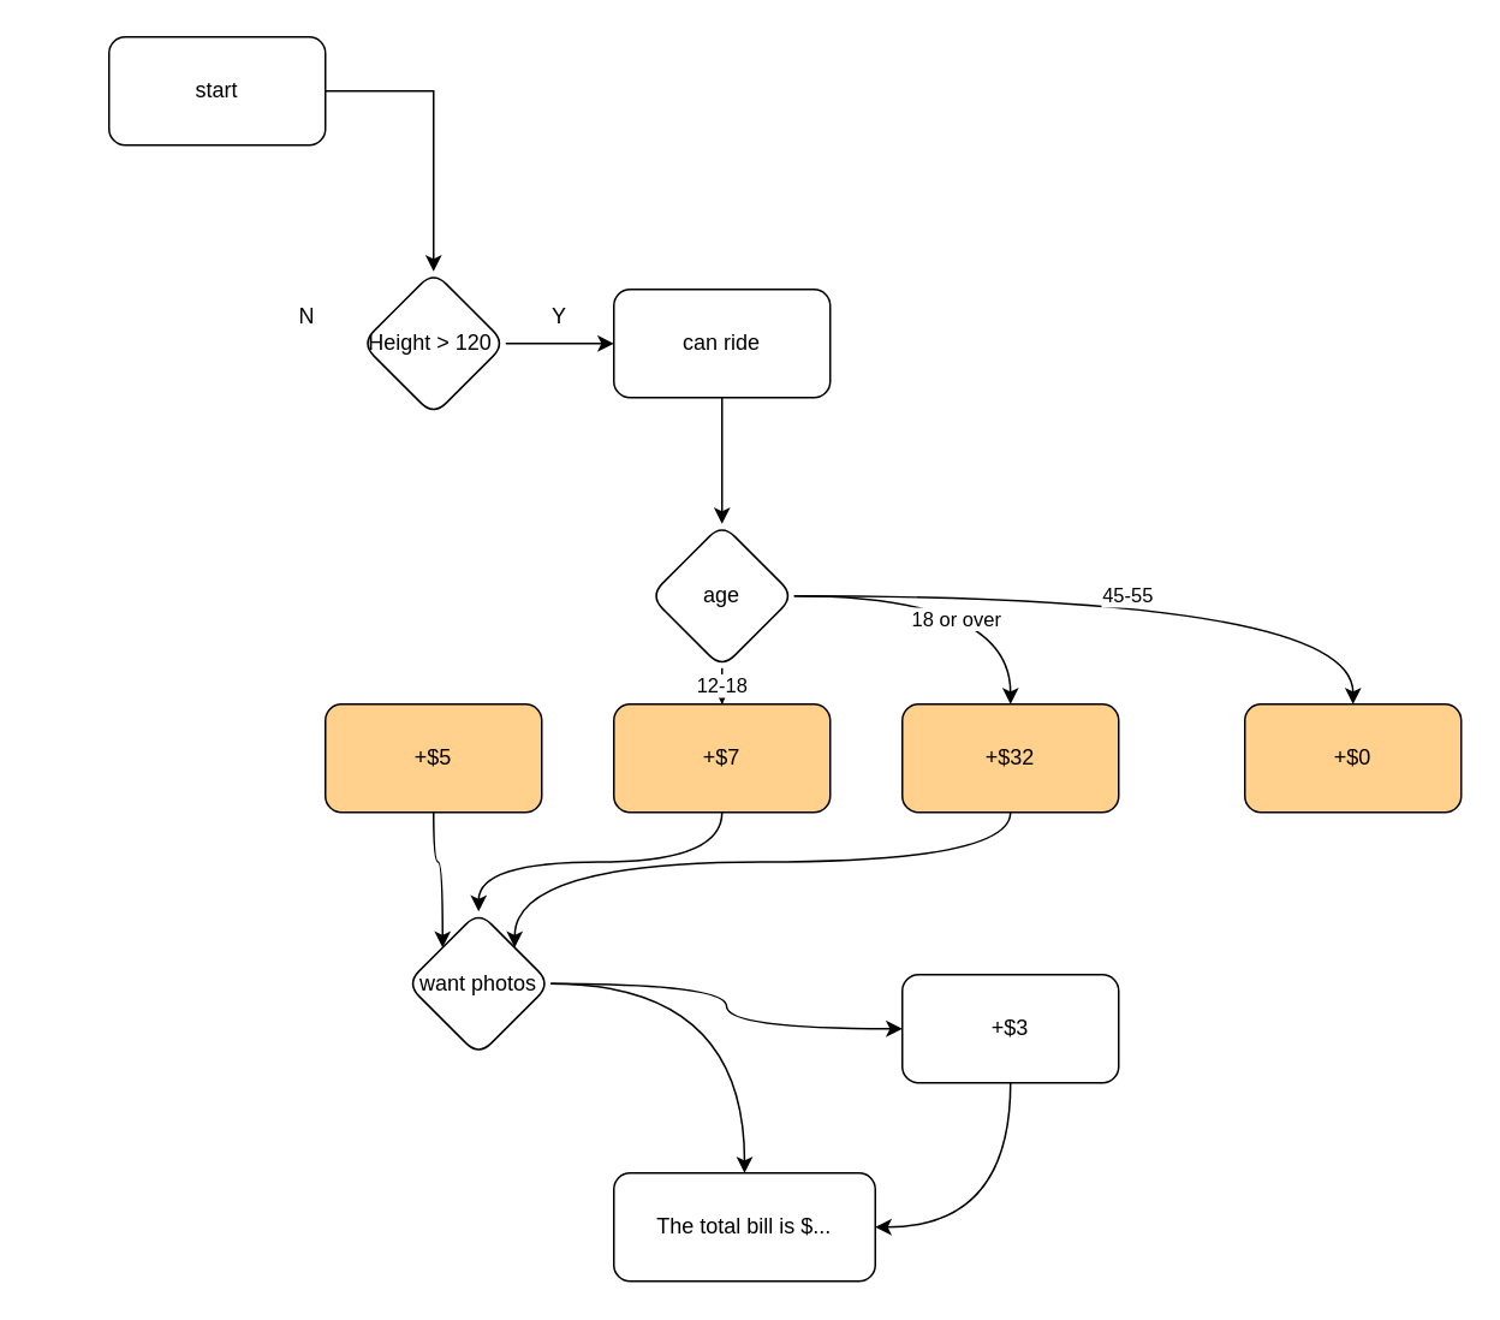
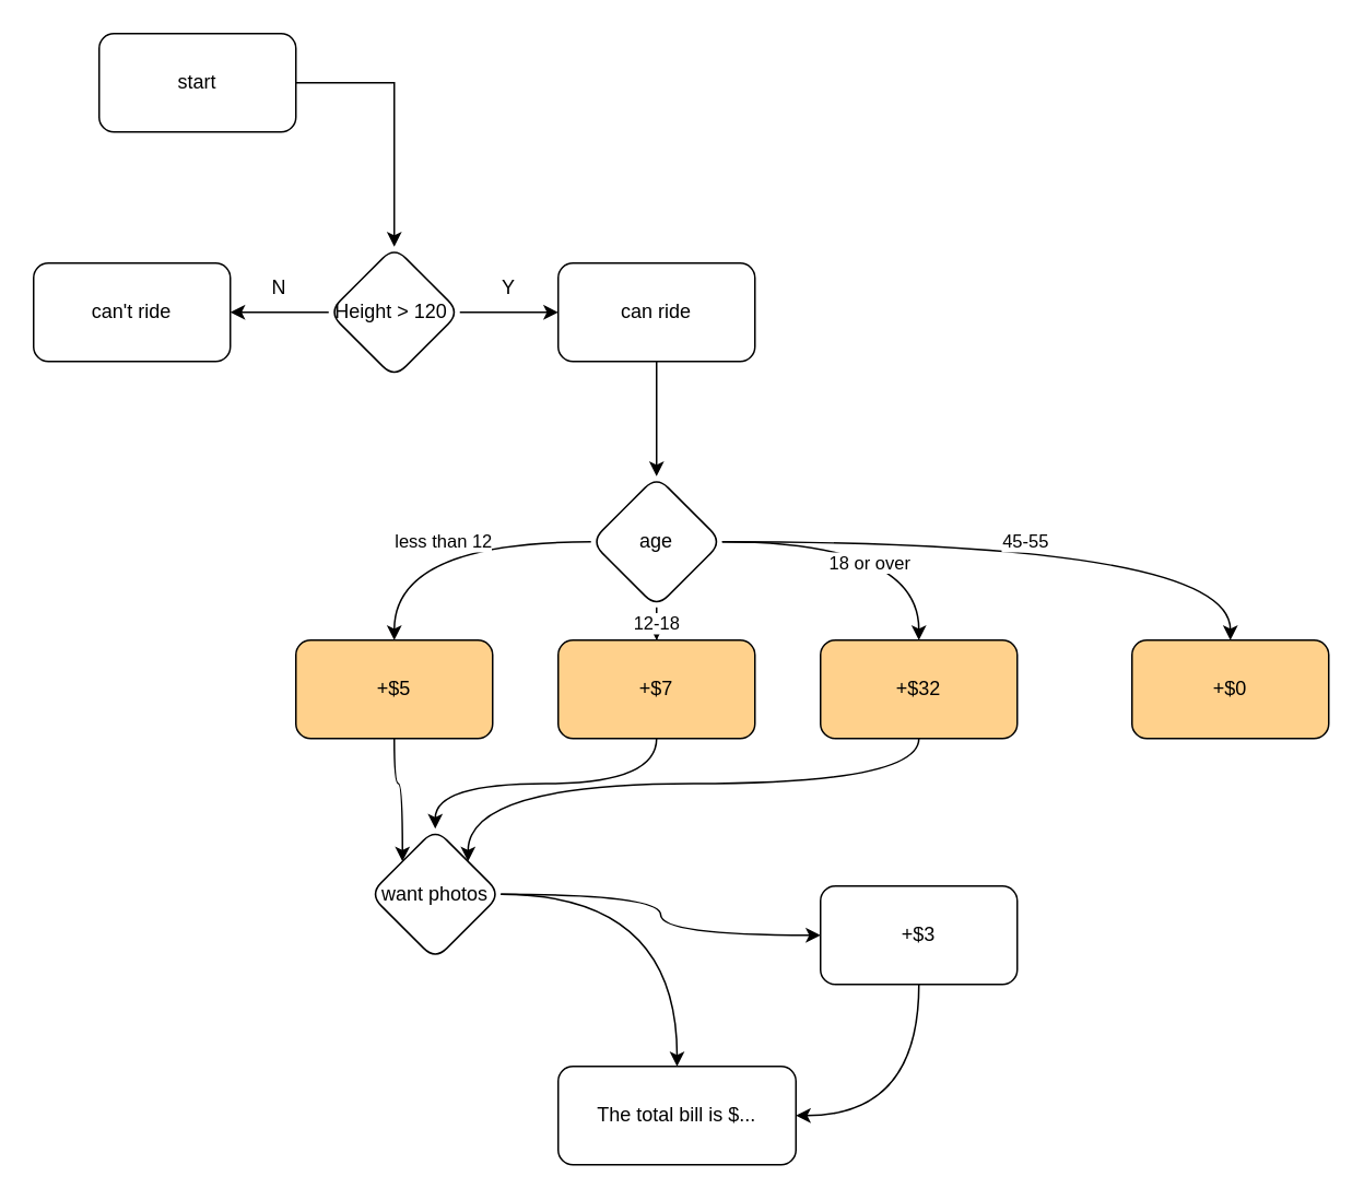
  <mxCell id="0" />
  <mxCell id="1" parent="0" />
  <mxCell id="2" value="" style="edgeStyle=orthogonalEdgeStyle;rounded=0;orthogonalLoop=1;jettySize=auto;html=1;" parent="1" source="3" target="6" edge="1"><mxGeometry relative="1" as="geometry" /></mxCell>
  <mxCell id="3" value="start" style="rounded=1;whiteSpace=wrap;html=1;" parent="1" vertex="1"><mxGeometry x="60" y="20" width="120" height="60" as="geometry" /></mxCell>
  <mxCell id="4" value="" style="edgeStyle=orthogonalEdgeStyle;rounded=0;orthogonalLoop=1;jettySize=auto;html=1;" parent="1" source="6" target="8" edge="1"><mxGeometry relative="1" as="geometry" /></mxCell>
+ <mxCell id="5" value="" style="edgeStyle=orthogonalEdgeStyle;rounded=0;orthogonalLoop=1;jettySize=auto;html=1;" parent="1" source="6" target="10" edge="1"><mxGeometry relative="1" as="geometry" /></mxCell>
  <mxCell id="6" value="Height &amp;gt; 120&amp;nbsp;" style="rhombus;whiteSpace=wrap;html=1;rounded=1;" parent="1" vertex="1"><mxGeometry x="200" y="150" width="80" height="80" as="geometry" /></mxCell>
  <mxCell id="7" value="" style="edgeStyle=orthogonalEdgeStyle;rounded=0;orthogonalLoop=1;jettySize=auto;html=1;" parent="1" source="8" target="16" edge="1"><mxGeometry relative="1" as="geometry" /></mxCell>
  <mxCell id="8" value="can ride" style="whiteSpace=wrap;html=1;rounded=1;" parent="1" vertex="1"><mxGeometry x="340" y="160" width="120" height="60" as="geometry" /></mxCell>
  <mxCell id="9" value="Y" style="text;html=1;strokeColor=none;fillColor=none;align=center;verticalAlign=middle;whiteSpace=wrap;rounded=0;" parent="1" vertex="1"><mxGeometry x="280" y="160" width="60" height="30" as="geometry" /></mxCell>
+ <mxCell id="10" value="can't ride" style="whiteSpace=wrap;html=1;rounded=1;" parent="1" vertex="1"><mxGeometry x="20" y="160" width="120" height="60" as="geometry" /></mxCell>
  <mxCell id="11" value="N" style="text;html=1;strokeColor=none;fillColor=none;align=center;verticalAlign=middle;whiteSpace=wrap;rounded=0;" parent="1" vertex="1"><mxGeometry x="140" y="160" width="60" height="30" as="geometry" /></mxCell>
+ <mxCell id="12" value="less than 12" style="edgeStyle=orthogonalEdgeStyle;rounded=0;orthogonalLoop=1;jettySize=auto;html=1;curved=1;" parent="1" source="16" target="18" edge="1"><mxGeometry relative="1" as="geometry" /></mxCell>
  <mxCell id="13" value="12-18" style="edgeStyle=orthogonalEdgeStyle;rounded=0;orthogonalLoop=1;jettySize=auto;html=1;" parent="1" source="16" target="23" edge="1"><mxGeometry relative="1" as="geometry" /></mxCell>
  <mxCell id="14" value="18 or over" style="edgeStyle=orthogonalEdgeStyle;rounded=0;orthogonalLoop=1;jettySize=auto;html=1;curved=1;verticalAlign=top;" parent="1" source="16" target="25" edge="1"><mxGeometry relative="1" as="geometry" /></mxCell>
  <mxCell id="15" value="45-55" style="edgeStyle=orthogonalEdgeStyle;curved=1;rounded=0;orthogonalLoop=1;jettySize=auto;html=1;" parent="1" source="16" target="29" edge="1"><mxGeometry relative="1" as="geometry" /></mxCell>
  <mxCell id="16" value="age" style="rhombus;whiteSpace=wrap;html=1;rounded=1;" parent="1" vertex="1"><mxGeometry x="360" y="290" width="80" height="80" as="geometry" /></mxCell>
  <mxCell id="17" style="edgeStyle=orthogonalEdgeStyle;curved=1;rounded=0;orthogonalLoop=1;jettySize=auto;html=1;exitX=0.5;exitY=1;exitDx=0;exitDy=0;entryX=0;entryY=0;entryDx=0;entryDy=0;" parent="1" source="18" target="21" edge="1"><mxGeometry relative="1" as="geometry" /></mxCell>
  <mxCell id="18" value="+$5" style="whiteSpace=wrap;html=1;rounded=1;fillColor=#FFD18C;" parent="1" vertex="1"><mxGeometry x="180" y="390" width="120" height="60" as="geometry" /></mxCell>
  <mxCell id="19" value="" style="edgeStyle=orthogonalEdgeStyle;curved=1;rounded=0;orthogonalLoop=1;jettySize=auto;html=1;" parent="1" source="21" target="26" edge="1"><mxGeometry relative="1" as="geometry" /></mxCell>
  <mxCell id="20" value="" style="edgeStyle=orthogonalEdgeStyle;curved=1;rounded=0;orthogonalLoop=1;jettySize=auto;html=1;" parent="1" source="21" target="28" edge="1"><mxGeometry relative="1" as="geometry" /></mxCell>
  <mxCell id="21" value="want photos" style="rhombus;whiteSpace=wrap;html=1;rounded=1;" parent="1" vertex="1"><mxGeometry x="225" y="505" width="80" height="80" as="geometry" /></mxCell>
  <mxCell id="22" style="edgeStyle=orthogonalEdgeStyle;curved=1;rounded=0;orthogonalLoop=1;jettySize=auto;html=1;exitX=0.5;exitY=1;exitDx=0;exitDy=0;" parent="1" source="23" target="21" edge="1"><mxGeometry relative="1" as="geometry" /></mxCell>
  <mxCell id="23" value="+$7" style="whiteSpace=wrap;html=1;rounded=1;fillColor=#FFD18C;" parent="1" vertex="1"><mxGeometry x="340" y="390" width="120" height="60" as="geometry" /></mxCell>
  <mxCell id="24" style="edgeStyle=orthogonalEdgeStyle;curved=1;rounded=0;orthogonalLoop=1;jettySize=auto;html=1;exitX=0.5;exitY=1;exitDx=0;exitDy=0;entryX=1;entryY=0;entryDx=0;entryDy=0;" parent="1" source="25" target="21" edge="1"><mxGeometry relative="1" as="geometry" /></mxCell>
  <mxCell id="25" value="+$32" style="whiteSpace=wrap;html=1;rounded=1;fillColor=#FFD18C;" parent="1" vertex="1"><mxGeometry x="500" y="390" width="120" height="60" as="geometry" /></mxCell>
  <mxCell id="26" value="The total bill is $..." style="whiteSpace=wrap;html=1;rounded=1;" parent="1" vertex="1"><mxGeometry x="340" y="650" width="145" height="60" as="geometry" /></mxCell>
  <mxCell id="27" style="edgeStyle=orthogonalEdgeStyle;curved=1;rounded=0;orthogonalLoop=1;jettySize=auto;html=1;exitX=0.5;exitY=1;exitDx=0;exitDy=0;entryX=1;entryY=0.5;entryDx=0;entryDy=0;" parent="1" source="28" target="26" edge="1"><mxGeometry relative="1" as="geometry" /></mxCell>
  <mxCell id="28" value="+$3" style="whiteSpace=wrap;html=1;rounded=1;" parent="1" vertex="1"><mxGeometry x="500" y="540" width="120" height="60" as="geometry" /></mxCell>
  <mxCell id="29" value="+$0" style="whiteSpace=wrap;html=1;rounded=1;fillColor=#FFD18C;" parent="1" vertex="1"><mxGeometry x="690" y="390" width="120" height="60" as="geometry" /></mxCell>
